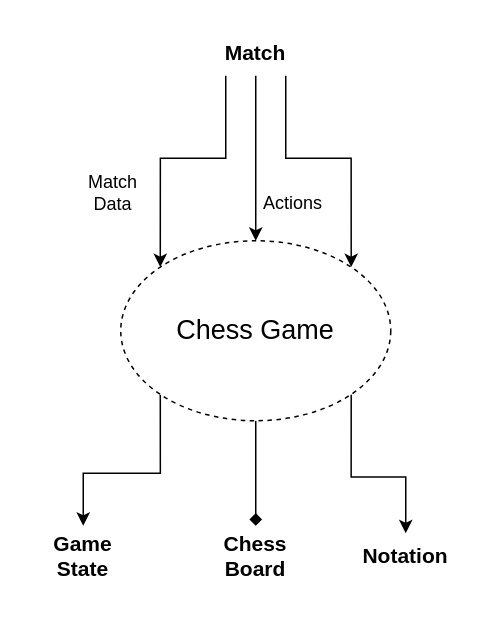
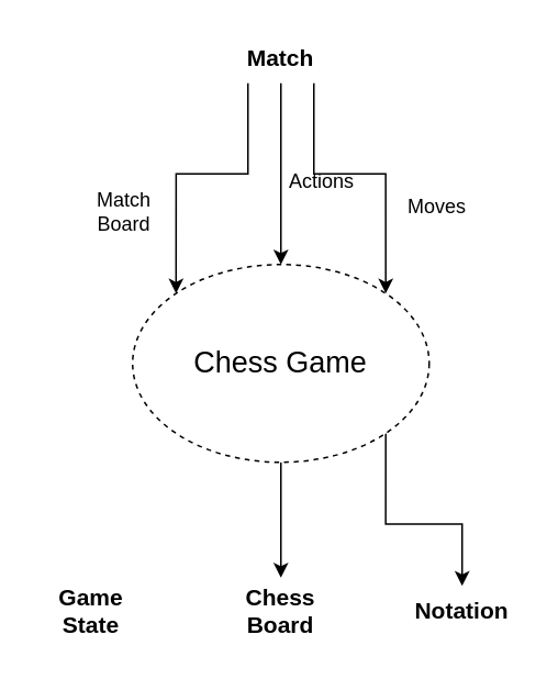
  <mxCell id="0" />
  <mxCell id="1" parent="0" />
- <mxCell id="2" style="edgeStyle=orthogonalEdgeStyle;rounded=0;orthogonalLoop=1;jettySize=auto;html=1;exitX=0.5;exitY=1;exitDx=0;exitDy=0;endArrow=diamond;" parent="1" source="5" target="12" edge="1"><mxGeometry relative="1" as="geometry" /></mxCell>
- <mxCell id="3" style="edgeStyle=orthogonalEdgeStyle;rounded=0;orthogonalLoop=1;jettySize=auto;html=1;exitX=0;exitY=1;exitDx=0;exitDy=0;entryX=0.5;entryY=0;entryDx=0;entryDy=0;" parent="1" source="5" target="14" edge="1"><mxGeometry relative="1" as="geometry" /></mxCell>
+ <mxCell id="2" style="edgeStyle=orthogonalEdgeStyle;rounded=0;orthogonalLoop=1;jettySize=auto;html=1;exitX=0.5;exitY=1;exitDx=0;exitDy=0;" parent="1" source="5" target="12" edge="1"><mxGeometry relative="1" as="geometry" /></mxCell>
  <mxCell id="4" style="edgeStyle=orthogonalEdgeStyle;rounded=0;orthogonalLoop=1;jettySize=auto;html=1;exitX=1;exitY=1;exitDx=0;exitDy=0;entryX=0.5;entryY=0;entryDx=0;entryDy=0;" parent="1" source="5" target="13" edge="1"><mxGeometry relative="1" as="geometry" /></mxCell>
  <mxCell id="5" value="&lt;font style=&quot;font-size: 18px&quot;&gt;Chess Game&lt;/font&gt;" style="ellipse;whiteSpace=wrap;html=1;dashed=1;" parent="1" vertex="1"><mxGeometry x="80" y="160" width="180" height="120" as="geometry" /></mxCell>
  <mxCell id="6" style="edgeStyle=orthogonalEdgeStyle;rounded=0;orthogonalLoop=1;jettySize=auto;html=1;exitX=0.25;exitY=1;exitDx=0;exitDy=0;entryX=0;entryY=0;entryDx=0;entryDy=0;" parent="1" source="9" target="5" edge="1"><mxGeometry relative="1" as="geometry" /></mxCell>
  <mxCell id="7" style="edgeStyle=orthogonalEdgeStyle;rounded=0;orthogonalLoop=1;jettySize=auto;html=1;exitX=0.75;exitY=1;exitDx=0;exitDy=0;entryX=1;entryY=0;entryDx=0;entryDy=0;" parent="1" source="9" target="5" edge="1"><mxGeometry relative="1" as="geometry" /></mxCell>
  <mxCell id="8" style="edgeStyle=orthogonalEdgeStyle;rounded=0;orthogonalLoop=1;jettySize=auto;html=1;exitX=0.5;exitY=1;exitDx=0;exitDy=0;entryX=0.5;entryY=0;entryDx=0;entryDy=0;" parent="1" source="9" target="5" edge="1"><mxGeometry relative="1" as="geometry" /></mxCell>
  <mxCell id="9" value="&lt;font style=&quot;font-size: 14px&quot;&gt;&lt;b&gt;Match&lt;/b&gt;&lt;/font&gt;" style="text;html=1;strokeColor=none;fillColor=none;align=center;verticalAlign=middle;whiteSpace=wrap;rounded=0;" parent="1" vertex="1"><mxGeometry x="130" y="20" width="80" height="30" as="geometry" /></mxCell>
- <mxCell id="11" value="Match Data" style="text;html=1;strokeColor=none;fillColor=none;align=center;verticalAlign=middle;whiteSpace=wrap;rounded=0;" parent="1" vertex="1"><mxGeometry x="50" y="110" width="50" height="35" as="geometry" /></mxCell>
+ <mxCell id="10" value="Moves" style="text;html=1;strokeColor=none;fillColor=none;align=center;verticalAlign=middle;whiteSpace=wrap;rounded=0;" parent="1" vertex="1"><mxGeometry x="240" y="110" width="50" height="30" as="geometry" /></mxCell>
+ <mxCell id="11" value="Match Board" style="text;html=1;strokeColor=none;fillColor=none;align=center;verticalAlign=middle;whiteSpace=wrap;rounded=0;" parent="1" vertex="1"><mxGeometry x="50" y="110" width="50" height="35" as="geometry" /></mxCell>
  <mxCell id="12" value="&lt;font style=&quot;font-size: 14px&quot;&gt;&lt;b&gt;Chess Board&lt;/b&gt;&lt;/font&gt;" style="text;html=1;strokeColor=none;fillColor=none;align=center;verticalAlign=middle;whiteSpace=wrap;rounded=0;" parent="1" vertex="1"><mxGeometry x="135" y="350" width="70" height="40" as="geometry" /></mxCell>
- <mxCell id="13" value="&lt;font style=&quot;font-size: 14px&quot;&gt;&lt;b&gt;Notation&lt;/b&gt;&lt;/font&gt;" style="text;html=1;strokeColor=none;fillColor=none;align=center;verticalAlign=middle;whiteSpace=wrap;rounded=0;" parent="1" vertex="1"><mxGeometry x="240" y="355" width="60" height="30" as="geometry" /></mxCell>
+ <mxCell id="13" value="&lt;font style=&quot;font-size: 14px&quot;&gt;&lt;b&gt;Notation&lt;/b&gt;&lt;/font&gt;" style="text;html=1;strokeColor=none;fillColor=none;align=center;verticalAlign=middle;whiteSpace=wrap;rounded=0;" parent="1" vertex="1"><mxGeometry x="250" y="355" width="60" height="30" as="geometry" /></mxCell>
  <mxCell id="14" value="&lt;font style=&quot;font-size: 14px&quot;&gt;&lt;b&gt;Game State&lt;/b&gt;&lt;/font&gt;" style="text;html=1;strokeColor=none;fillColor=none;align=center;verticalAlign=middle;whiteSpace=wrap;rounded=0;" parent="1" vertex="1"><mxGeometry x="20" y="350" width="70" height="40" as="geometry" /></mxCell>
- <mxCell id="15" value="Actions" style="text;html=1;strokeColor=none;fillColor=none;align=center;verticalAlign=middle;whiteSpace=wrap;rounded=0;" parent="1" vertex="1"><mxGeometry x="170" y="120" width="50" height="30" as="geometry" /></mxCell>
+ <mxCell id="15" value="Actions" style="text;html=1;strokeColor=none;fillColor=none;align=center;verticalAlign=middle;whiteSpace=wrap;rounded=0;" parent="1" vertex="1"><mxGeometry x="170" y="95" width="50" height="30" as="geometry" /></mxCell>
